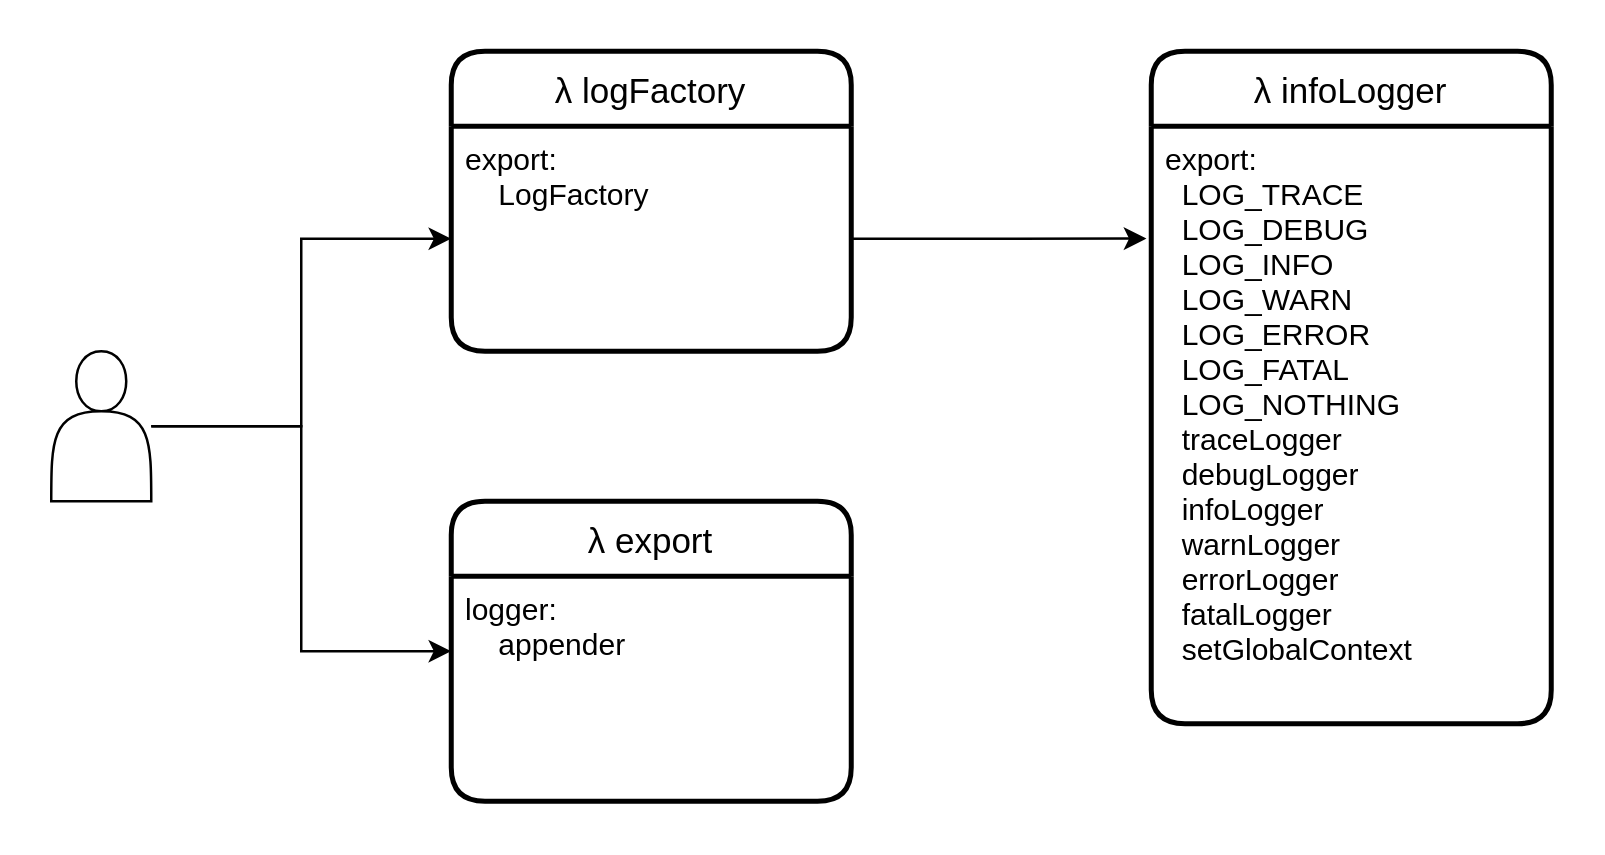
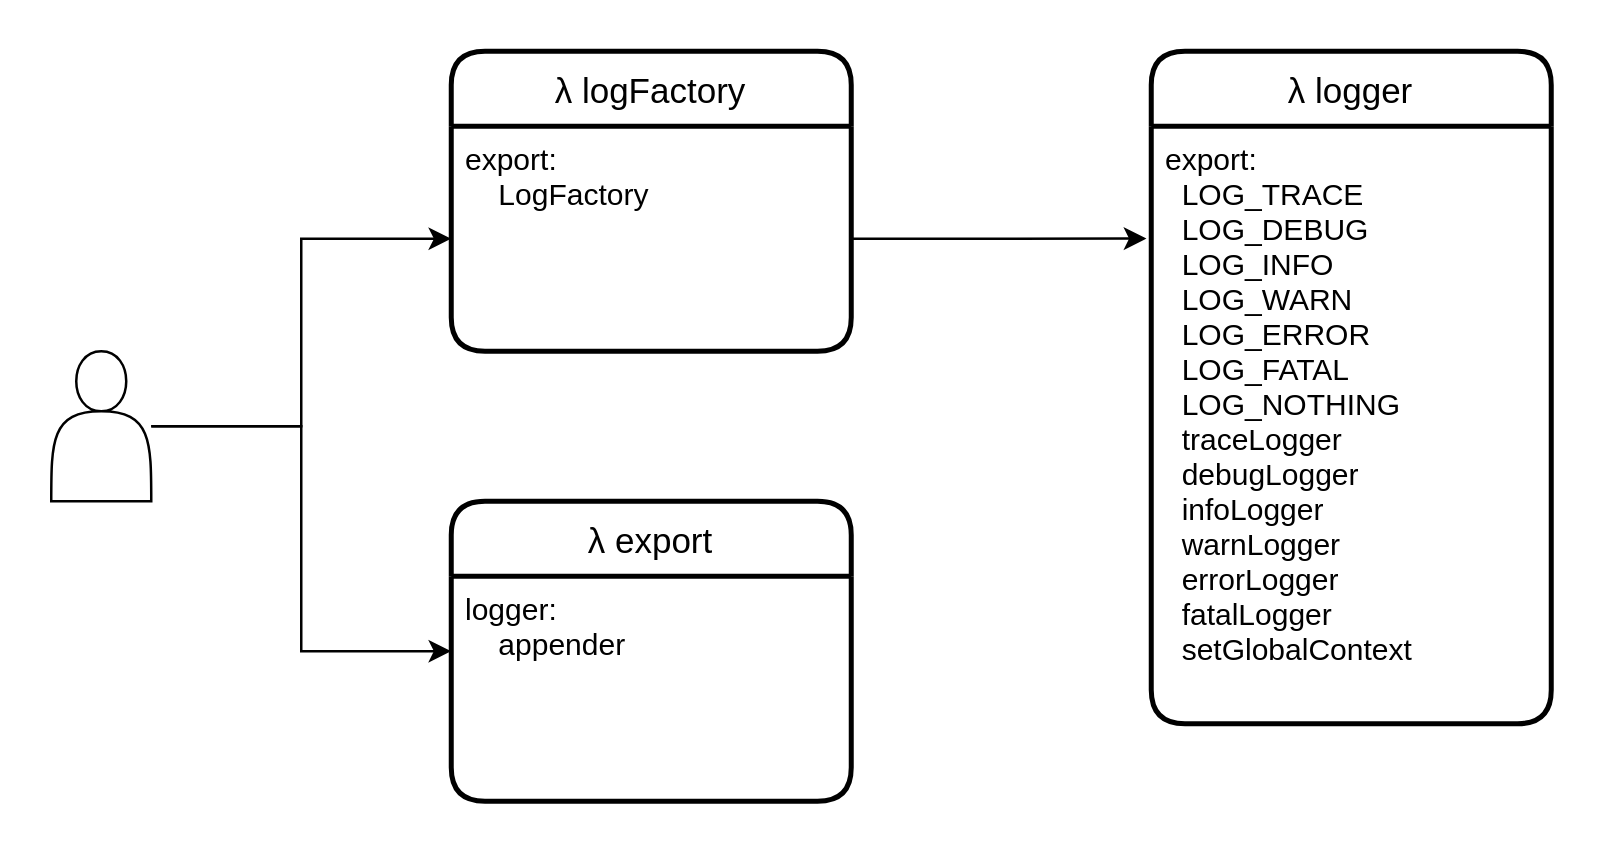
  <mxCell id="0" />
  <mxCell id="1" parent="0" />
  <mxCell id="2" value="λ logFactory" style="swimlane;childLayout=stackLayout;horizontal=1;startSize=30;horizontalStack=0;rounded=1;fontSize=14;fontStyle=0;strokeWidth=2;resizeParent=0;resizeLast=1;shadow=0;dashed=0;align=center;" vertex="1" parent="1"><mxGeometry x="180" y="20" width="160" height="120" as="geometry" /></mxCell>
  <mxCell id="3" value="export:&#10;    LogFactory&#10;" style="align=left;strokeColor=none;fillColor=none;spacingLeft=4;fontSize=12;verticalAlign=top;resizable=0;rotatable=0;part=1;" vertex="1" parent="2"><mxGeometry y="30" width="160" height="90" as="geometry" /></mxCell>
- <mxCell id="4" value="λ infoLogger" style="swimlane;childLayout=stackLayout;horizontal=1;startSize=30;horizontalStack=0;rounded=1;fontSize=14;fontStyle=0;strokeWidth=2;resizeParent=0;resizeLast=1;shadow=0;dashed=0;align=center;" vertex="1" parent="1"><mxGeometry x="460" y="20" width="160" height="269" as="geometry" /></mxCell>
+ <mxCell id="4" value="λ logger" style="swimlane;childLayout=stackLayout;horizontal=1;startSize=30;horizontalStack=0;rounded=1;fontSize=14;fontStyle=0;strokeWidth=2;resizeParent=0;resizeLast=1;shadow=0;dashed=0;align=center;" vertex="1" parent="1"><mxGeometry x="460" y="20" width="160" height="269" as="geometry" /></mxCell>
  <mxCell id="5" value="export:&#10;  LOG_TRACE&#10;  LOG_DEBUG&#10;  LOG_INFO&#10;  LOG_WARN&#10;  LOG_ERROR&#10;  LOG_FATAL&#10;  LOG_NOTHING&#10;  traceLogger&#10;  debugLogger&#10;  infoLogger&#10;  warnLogger&#10;  errorLogger&#10;  fatalLogger&#10;  setGlobalContext&#10;" style="align=left;strokeColor=none;fillColor=none;spacingLeft=4;fontSize=12;verticalAlign=top;resizable=0;rotatable=0;part=1;" vertex="1" parent="4"><mxGeometry y="30" width="160" height="239" as="geometry" /></mxCell>
  <mxCell id="6" value="λ export" style="swimlane;childLayout=stackLayout;horizontal=1;startSize=30;horizontalStack=0;rounded=1;fontSize=14;fontStyle=0;strokeWidth=2;resizeParent=0;resizeLast=1;shadow=0;dashed=0;align=center;" vertex="1" parent="1"><mxGeometry x="180" y="200" width="160" height="120" as="geometry" /></mxCell>
  <mxCell id="7" value="logger:&#10;    appender&#10;" style="align=left;strokeColor=none;fillColor=none;spacingLeft=4;fontSize=12;verticalAlign=top;resizable=0;rotatable=0;part=1;" vertex="1" parent="6"><mxGeometry y="30" width="160" height="90" as="geometry" /></mxCell>
  <mxCell id="8" style="edgeStyle=orthogonalEdgeStyle;rounded=0;orthogonalLoop=1;jettySize=auto;html=1;entryX=0;entryY=0.5;entryDx=0;entryDy=0;" edge="1" parent="1" source="10" target="3"><mxGeometry relative="1" as="geometry" /></mxCell>
  <mxCell id="9" style="edgeStyle=orthogonalEdgeStyle;rounded=0;orthogonalLoop=1;jettySize=auto;html=1;entryX=0;entryY=0.333;entryDx=0;entryDy=0;entryPerimeter=0;" edge="1" parent="1" source="10" target="7"><mxGeometry relative="1" as="geometry" /></mxCell>
  <mxCell id="10" value="" style="shape=actor;whiteSpace=wrap;html=1;" vertex="1" parent="1"><mxGeometry x="20" y="140" width="40" height="60" as="geometry" /></mxCell>
  <mxCell id="11" style="edgeStyle=orthogonalEdgeStyle;rounded=0;orthogonalLoop=1;jettySize=auto;html=1;exitX=1;exitY=0.5;exitDx=0;exitDy=0;entryX=-0.012;entryY=0.188;entryDx=0;entryDy=0;entryPerimeter=0;" edge="1" parent="1" source="3" target="5"><mxGeometry relative="1" as="geometry" /></mxCell>
